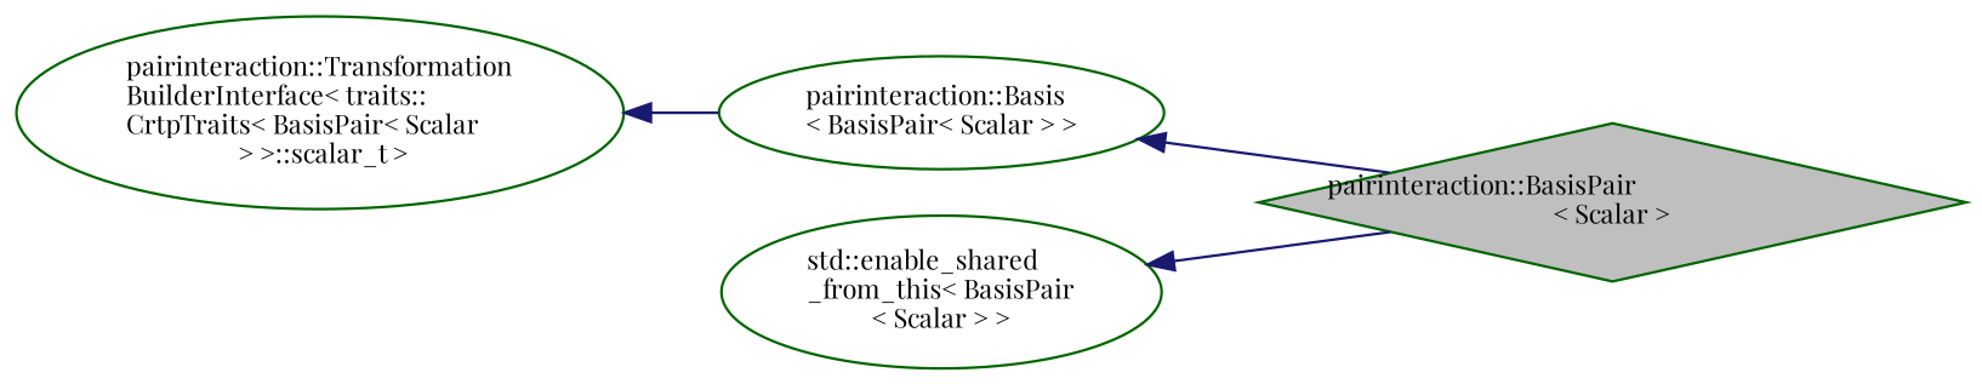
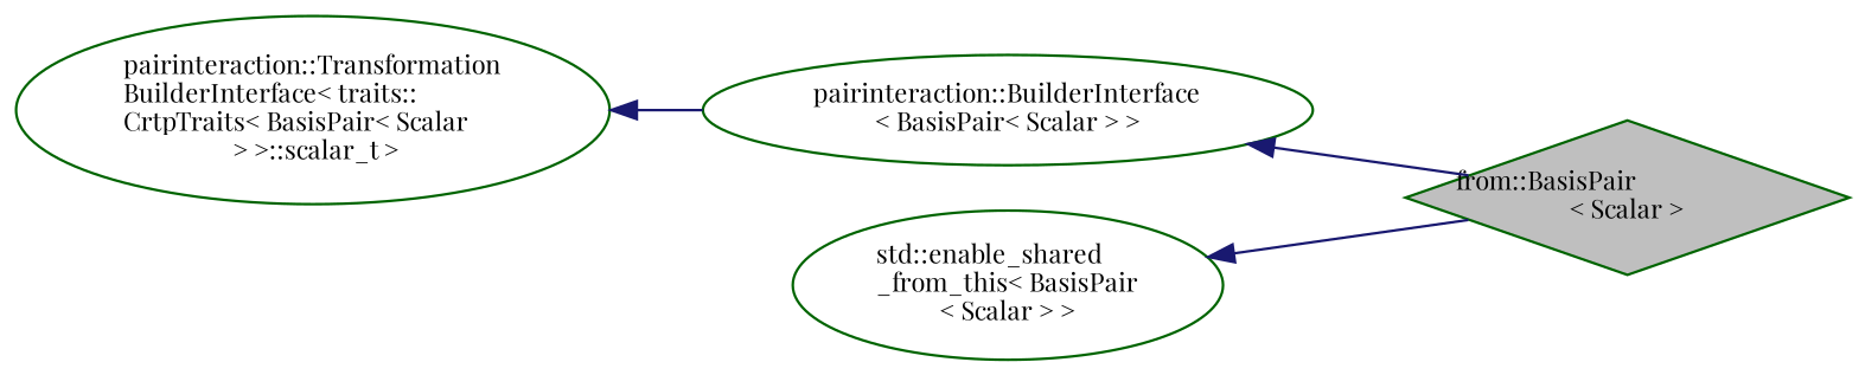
  digraph {
    fontname="Playfair Display"
    rankdir=LR
    node [color=darkgreen fontname="Playfair Display" fontsize=10 shape=ellipse]
    edge [color=midnightblue dir=back fontname="Playfair Display" fontsize=10 labelfontname=Helvetica labelfontsize=10 style=solid]
-   n1 [fillcolor=grey75 fontcolor=black height=0.2 label="pairinteraction::BasisPair\l\< Scalar \>" shape=diamond style=filled width=0.4]
-   n2 [height=0.2 label="pairinteraction::Basis\l\< BasisPair\< Scalar \> \>" width=0.4]
+   n1 [fillcolor=grey75 fontcolor=black height=0.2 label="from::BasisPair\l\< Scalar \>" shape=diamond style=filled width=0.4]
+   n2 [height=0.2 label="pairinteraction::BuilderInterface\l\< BasisPair\< Scalar \> \>" width=0.4]
    n3 [height=0.2 label="pairinteraction::Transformation\lBuilderInterface\< traits::\lCrtpTraits\< BasisPair\< Scalar\l \> \>::scalar_t \>" width=0.4]
    n4 [height=0.2 label="std::enable_shared\l_from_this\< BasisPair\l\< Scalar \> \>" width=0.4]
    n2 -> n1
    n3 -> n2
    n4 -> n1
  }
